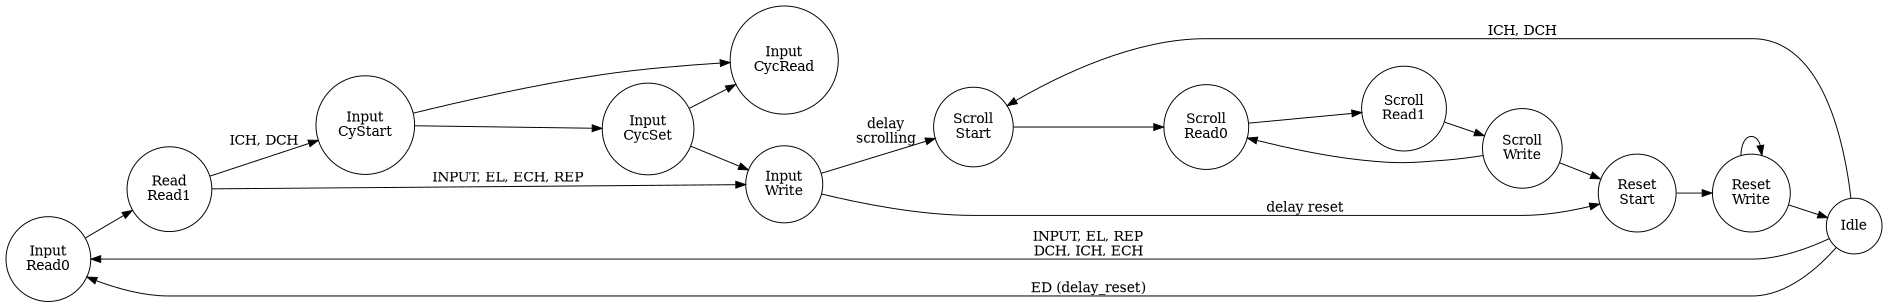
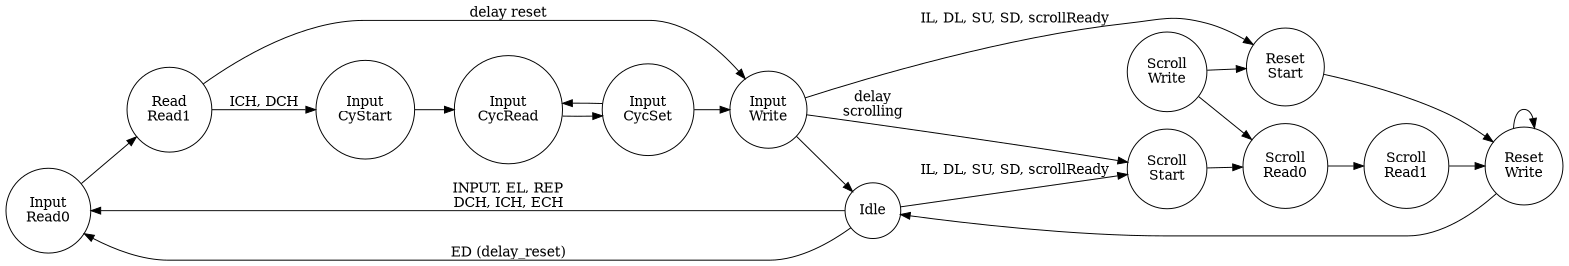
  digraph {
    rankdir=LR
    node [shape=circle]
    n1 [label="Input\nRead0"]
    n2 [label="Read\nRead1"]
    Idle
    n4 [label="Scroll\nStart"]
    n5 [label="Scroll\nRead0"]
    n6 [label="Input\nCyStart"]
    n7 [label="Input\nWrite"]
    n8 [label="Input\nCycRead"]
    n9 [label="Reset\nStart"]
    n10 [label="Input\nCycSet"]
    n11 [label="Reset\nWrite"]
    n12 [label="Scroll\nRead1"]
    n13 [label="Scroll\nWrite"]
    n1 -> n2
    n2 -> n6 [label="ICH, DCH"]
-   n2 -> n7 [label="INPUT, EL, ECH, REP"]
+   n2 -> n7 [label="delay reset"]
    Idle -> n1 [label="INPUT, EL, REP\nDCH, ICH, ECH"]
    Idle -> n1 [label="ED (delay_reset)"]
-   Idle -> n4 [label="ICH, DCH"]
+   Idle -> n4 [label="IL, DL, SU, SD, scrollReady"]
    n4 -> n5
    n5 -> n12
    n6 -> n8
+   n7 -> Idle
    n7 -> n4 [label="delay\nscrolling"]
-   n7 -> n9 [label="delay reset"]
-   n6 -> n10
+   n7 -> n9 [label="IL, DL, SU, SD, scrollReady"]
+   n8 -> n10
    n9 -> n11
    n10 -> n7
    n10 -> n8
    n11 -> Idle
    n11 -> n11
-   n12 -> n13
+   n12 -> n11
    n13 -> n5
    n13 -> n9
  }
